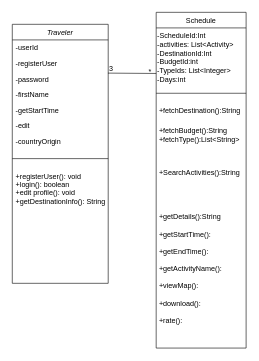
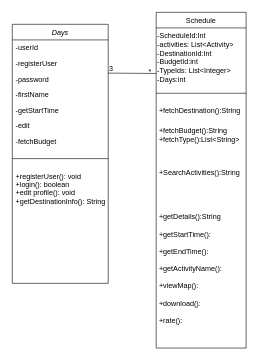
  <mxCell id="0" />
  <mxCell id="1" parent="0" />
- <mxCell id="2" value="Traveler" style="swimlane;fontStyle=2;align=center;verticalAlign=top;childLayout=stackLayout;horizontal=1;startSize=26;horizontalStack=0;resizeParent=1;resizeLast=0;collapsible=1;marginBottom=0;rounded=0;shadow=0;strokeWidth=1;" parent="1" vertex="1"><mxGeometry x="20" y="40" width="160" height="432" as="geometry"><mxRectangle x="220" y="120" width="160" height="26" as="alternateBounds" /></mxGeometry></mxCell>
+ <mxCell id="2" value="Days" style="swimlane;fontStyle=2;align=center;verticalAlign=top;childLayout=stackLayout;horizontal=1;startSize=26;horizontalStack=0;resizeParent=1;resizeLast=0;collapsible=1;marginBottom=0;rounded=0;shadow=0;strokeWidth=1;" parent="1" vertex="1"><mxGeometry x="20" y="40" width="160" height="432" as="geometry"><mxRectangle x="220" y="120" width="160" height="26" as="alternateBounds" /></mxGeometry></mxCell>
  <mxCell id="3" value="-userId" style="text;align=left;verticalAlign=top;spacingLeft=4;spacingRight=4;overflow=hidden;rotatable=0;points=[[0,0.5],[1,0.5]];portConstraint=eastwest;" parent="2" vertex="1"><mxGeometry y="26" width="160" height="26" as="geometry" /></mxCell>
  <mxCell id="4" value="-registerUser" style="text;align=left;verticalAlign=top;spacingLeft=4;spacingRight=4;overflow=hidden;rotatable=0;points=[[0,0.5],[1,0.5]];portConstraint=eastwest;rounded=0;shadow=0;html=0;" parent="2" vertex="1"><mxGeometry y="52" width="160" height="26" as="geometry" /></mxCell>
  <mxCell id="5" value="-password" style="text;align=left;verticalAlign=top;spacingLeft=4;spacingRight=4;overflow=hidden;rotatable=0;points=[[0,0.5],[1,0.5]];portConstraint=eastwest;rounded=0;shadow=0;html=0;" parent="2" vertex="1"><mxGeometry y="78" width="160" height="26" as="geometry" /></mxCell>
  <mxCell id="6" value="-firstName" style="text;align=left;verticalAlign=top;spacingLeft=4;spacingRight=4;overflow=hidden;rotatable=0;points=[[0,0.5],[1,0.5]];portConstraint=eastwest;rounded=0;shadow=0;html=0;" vertex="1" parent="2"><mxGeometry y="104" width="160" height="26" as="geometry" /></mxCell>
  <mxCell id="7" value="-getStartTime" style="text;align=left;verticalAlign=top;spacingLeft=4;spacingRight=4;overflow=hidden;rotatable=0;points=[[0,0.5],[1,0.5]];portConstraint=eastwest;rounded=0;shadow=0;html=0;" vertex="1" parent="2"><mxGeometry y="130" width="160" height="26" as="geometry" /></mxCell>
  <mxCell id="8" value="-edit" style="text;align=left;verticalAlign=top;spacingLeft=4;spacingRight=4;overflow=hidden;rotatable=0;points=[[0,0.5],[1,0.5]];portConstraint=eastwest;rounded=0;shadow=0;html=0;" vertex="1" parent="2"><mxGeometry y="156" width="160" height="26" as="geometry" /></mxCell>
- <mxCell id="9" value="-countryOrigin" style="text;align=left;verticalAlign=top;spacingLeft=4;spacingRight=4;overflow=hidden;rotatable=0;points=[[0,0.5],[1,0.5]];portConstraint=eastwest;rounded=0;shadow=0;html=0;" vertex="1" parent="2"><mxGeometry y="182" width="160" height="26" as="geometry" /></mxCell>
+ <mxCell id="9" value="-fetchBudget" style="text;align=left;verticalAlign=top;spacingLeft=4;spacingRight=4;overflow=hidden;rotatable=0;points=[[0,0.5],[1,0.5]];portConstraint=eastwest;rounded=0;shadow=0;html=0;" vertex="1" parent="2"><mxGeometry y="182" width="160" height="26" as="geometry" /></mxCell>
  <mxCell id="10" value="" style="line;html=1;strokeWidth=1;align=left;verticalAlign=middle;spacingTop=-1;spacingLeft=3;spacingRight=3;rotatable=0;labelPosition=right;points=[];portConstraint=eastwest;" parent="2" vertex="1"><mxGeometry y="208" width="160" height="32" as="geometry" /></mxCell>
  <mxCell id="11" value="+registerUser(): void        &#10;+login(): boolean             &#10;+edit profile(): void &#10;+getDestinationInfo(): String&#10; " style="text;align=left;verticalAlign=top;spacingLeft=4;spacingRight=4;overflow=hidden;rotatable=0;points=[[0,0.5],[1,0.5]];portConstraint=eastwest;fontColor=#000000;" parent="2" vertex="1"><mxGeometry y="240" width="160" height="118" as="geometry" /></mxCell>
  <mxCell id="12" value="Schedule&#10;" style="swimlane;fontStyle=0;align=center;verticalAlign=top;childLayout=stackLayout;horizontal=1;startSize=26;horizontalStack=0;resizeParent=1;resizeLast=0;collapsible=1;marginBottom=0;rounded=0;shadow=0;strokeWidth=1;" parent="1" vertex="1"><mxGeometry x="260" y="20" width="150" height="560" as="geometry"><mxRectangle x="550" y="140" width="160" height="26" as="alternateBounds" /></mxGeometry></mxCell>
  <mxCell id="13" value="-ScheduleId:Int&lt;br&gt;-activities: List&amp;lt;Activity&amp;gt;&lt;br&gt;-DestinationId:Int&amp;nbsp;&lt;br&gt;-BudgetId:int&lt;br&gt;-TypeIds: List&amp;lt;Integer&amp;gt;&lt;br&gt;&lt;span style=&quot;background-color: initial;&quot;&gt;-Days:int&amp;nbsp;&amp;nbsp;&lt;b&gt; &amp;nbsp; &amp;nbsp; &amp;nbsp;&amp;nbsp;&lt;/b&gt;&lt;/span&gt;" style="text;whiteSpace=wrap;html=1;" parent="12" vertex="1"><mxGeometry y="26" width="150" height="104" as="geometry" /></mxCell>
  <mxCell id="14" value="" style="line;html=1;strokeWidth=1;align=left;verticalAlign=middle;spacingTop=-1;spacingLeft=3;spacingRight=3;rotatable=0;labelPosition=right;points=[];portConstraint=eastwest;" parent="12" vertex="1"><mxGeometry y="130" width="150" height="10" as="geometry" /></mxCell>
  <mxCell id="15" value="&lt;h1 style=&quot;&quot;&gt;&lt;span style=&quot;font-weight: normal; font-size: 12px;&quot;&gt;+fetchDestination():String&lt;/span&gt;&lt;/h1&gt;&lt;div&gt;&lt;span style=&quot;font-weight: normal; font-size: 12px;&quot;&gt;+fetchBudget():String&lt;/span&gt;&lt;/div&gt;&lt;div&gt;&lt;span style=&quot;font-weight: normal; font-size: 12px;&quot;&gt;+fetchType():List&amp;lt;String&amp;gt;&lt;/span&gt;&lt;/div&gt;&lt;div&gt;&lt;span style=&quot;font-weight: normal; font-size: 12px;&quot;&gt;&amp;nbsp;&lt;span style=&quot;white-space: pre;&quot;&gt;&#09;&lt;/span&gt;&lt;span style=&quot;white-space: pre;&quot;&gt;&#09;&lt;/span&gt;&lt;/span&gt;&lt;/div&gt;&lt;h1 style=&quot;&quot;&gt;&lt;span style=&quot;font-weight: normal; font-size: 12px;&quot;&gt;+SearchActivities():String&lt;/span&gt;&lt;/h1&gt;&lt;h1 style=&quot;&quot;&gt;&lt;span style=&quot;font-weight: normal; font-size: 12px;&quot;&gt;&lt;br style=&quot;border-color: var(--border-color);&quot;&gt;+getDetails():String&lt;br style=&quot;border-color: var(--border-color);&quot;&gt;+getStartTime():&lt;br style=&quot;border-color: var(--border-color);&quot;&gt;+getEndTime():&lt;br style=&quot;border-color: var(--border-color);&quot;&gt;+getActivityName():&lt;br style=&quot;border-color: var(--border-color);&quot;&gt;+viewMap():&lt;br style=&quot;border-color: var(--border-color);&quot;&gt;+download():&lt;br style=&quot;border-color: var(--border-color);&quot;&gt;+rate():&lt;/span&gt;&lt;br&gt;&lt;/h1&gt;" style="text;html=1;strokeColor=none;fillColor=none;spacing=5;spacingTop=-20;whiteSpace=wrap;overflow=hidden;rounded=0;" parent="12" vertex="1"><mxGeometry y="140" width="150" height="410" as="geometry" /></mxCell>
  <mxCell id="16" value="" style="endArrow=none;html=1;rounded=0;exitX=0.997;exitY=0.207;exitDx=0;exitDy=0;exitPerimeter=0;entryX=0;entryY=0.75;entryDx=0;entryDy=0;" parent="1" edge="1"><mxGeometry width="50" height="50" relative="1" as="geometry"><mxPoint x="179.52" y="121.382" as="sourcePoint" /><mxPoint x="260" y="122" as="targetPoint" /></mxGeometry></mxCell>
  <mxCell id="17" value="*" style="text;html=1;strokeColor=none;fillColor=none;align=center;verticalAlign=middle;whiteSpace=wrap;rounded=0;" parent="1" vertex="1"><mxGeometry x="240" y="114" width="20" height="10" as="geometry" /></mxCell>
  <mxCell id="18" value="3" style="text;html=1;strokeColor=none;fillColor=none;align=center;verticalAlign=middle;whiteSpace=wrap;rounded=0;" parent="1" vertex="1"><mxGeometry x="180" y="109" width="10" height="10" as="geometry" /></mxCell>
